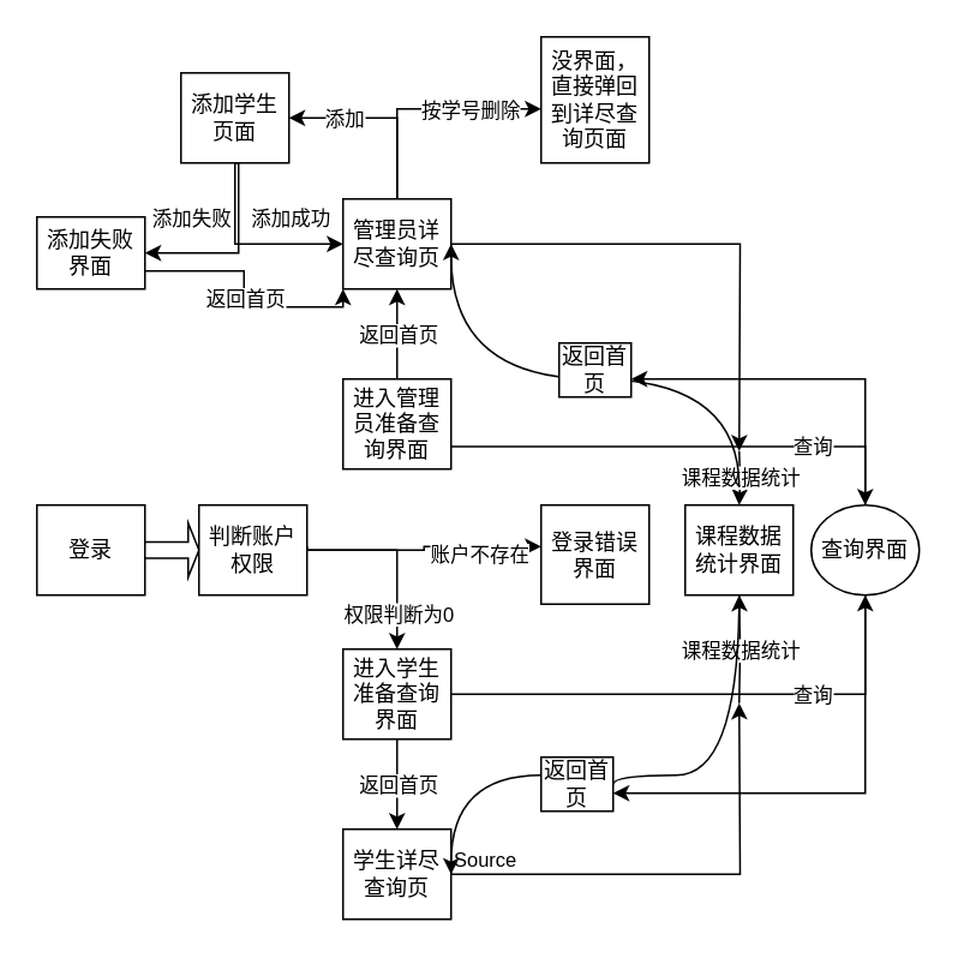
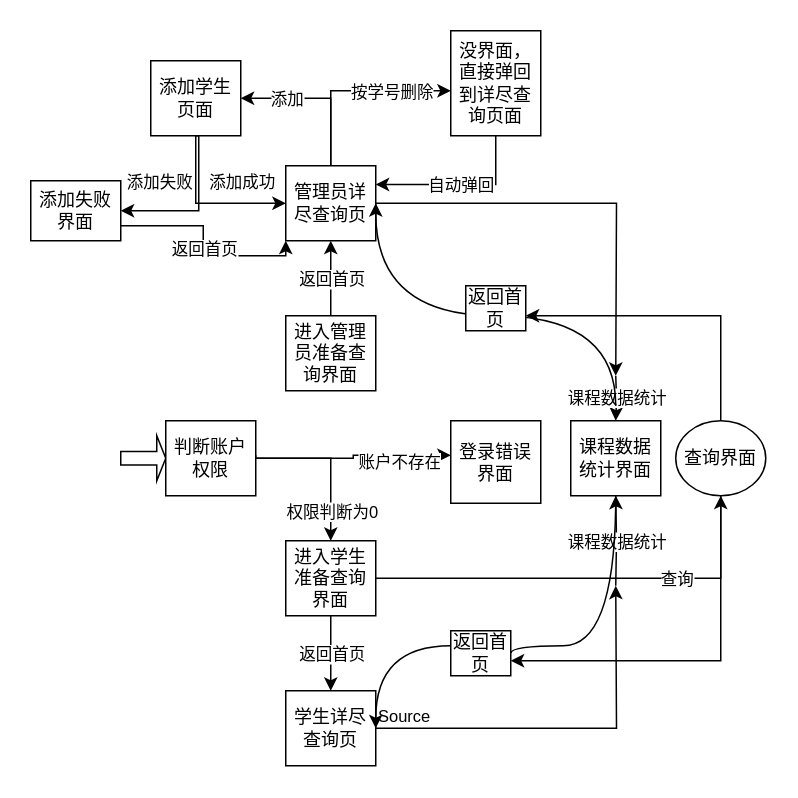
  <mxCell id="0" />
  <mxCell id="1" parent="0" />
- <mxCell id="2" value="登录" style="rounded=0;whiteSpace=wrap;html=1;" vertex="1" parent="1"><mxGeometry y="280" width="60" height="50" as="geometry" x="20" /></mxCell>
  <mxCell id="3" value="" style="shape=singleArrow;whiteSpace=wrap;html=1;" vertex="1" parent="1"><mxGeometry x="80" y="290" width="30" height="30" as="geometry" /></mxCell>
  <mxCell id="4" value="判断账户权限" style="rounded=0;whiteSpace=wrap;html=1;" vertex="1" parent="1"><mxGeometry x="110" y="280" width="60" height="50" as="geometry" /></mxCell>
  <mxCell id="5" value="进入管理员准备查询界面" style="rounded=0;whiteSpace=wrap;html=1;" vertex="1" parent="1"><mxGeometry x="190" y="210" width="60" height="50" as="geometry" /></mxCell>
  <mxCell id="6" value="进入学生准备查询界面" style="rounded=0;whiteSpace=wrap;html=1;" vertex="1" parent="1"><mxGeometry x="190" y="360" width="60" height="50" as="geometry" /></mxCell>
  <mxCell id="7" value="" style="endArrow=classic;html=1;rounded=0;edgeStyle=orthogonalEdgeStyle;exitX=1;exitY=0.5;exitDx=0;exitDy=0;entryX=0.5;entryY=0;entryDx=0;entryDy=0;" edge="1" parent="1" source="4" target="6"><mxGeometry relative="1" as="geometry"><mxPoint x="380" y="280" as="sourcePoint" /><mxPoint x="480" y="280" as="targetPoint" /></mxGeometry></mxCell>
  <mxCell id="8" value="权限判断为0" style="edgeLabel;resizable=0;html=1;align=center;verticalAlign=middle;" connectable="0" vertex="1" parent="7"><mxGeometry relative="1" as="geometry"><mxPoint y="32" as="offset" /></mxGeometry></mxCell>
  <mxCell id="9" value="" style="endArrow=classic;html=1;rounded=0;edgeStyle=orthogonalEdgeStyle;" edge="1" parent="1" target="11"><mxGeometry relative="1" as="geometry"><mxPoint x="170" y="303" as="sourcePoint" /><mxPoint x="300" y="305" as="targetPoint" /><Array as="points"><mxPoint x="235" y="305" /><mxPoint x="235" y="303" /></Array></mxGeometry></mxCell>
  <mxCell id="10" value="账户不存在" style="edgeLabel;resizable=0;html=1;align=center;verticalAlign=middle;" connectable="0" vertex="1" parent="9"><mxGeometry relative="1" as="geometry"><mxPoint x="30" y="2" as="offset" /></mxGeometry></mxCell>
  <mxCell id="11" value="登录错误界面" style="rounded=0;whiteSpace=wrap;html=1;align=center;" vertex="1" parent="1"><mxGeometry x="300" y="280" width="60" height="55" as="geometry" /></mxCell>
- <mxCell id="12" value="" style="endArrow=classic;html=1;rounded=0;edgeStyle=orthogonalEdgeStyle;exitX=1;exitY=0.75;exitDx=0;exitDy=0;entryX=0.5;entryY=0;entryDx=0;entryDy=0;" edge="1" parent="1" source="5" target="16"><mxGeometry relative="1" as="geometry"><mxPoint x="380" y="260" as="sourcePoint" /><mxPoint x="480" y="280" as="targetPoint" /><Array as="points"><mxPoint x="480" y="248" /></Array></mxGeometry></mxCell>
- <mxCell id="13" value="查询" style="edgeLabel;resizable=0;html=1;align=center;verticalAlign=middle;" connectable="0" vertex="1" parent="12"><mxGeometry relative="1" as="geometry"><mxPoint x="69" as="offset" /></mxGeometry></mxCell>
  <mxCell id="14" value="" style="endArrow=classic;html=1;rounded=0;edgeStyle=orthogonalEdgeStyle;exitX=1;exitY=0.5;exitDx=0;exitDy=0;" edge="1" parent="1" source="6" target="16"><mxGeometry relative="1" as="geometry"><mxPoint x="380" y="260" as="sourcePoint" /><mxPoint x="480" y="350" as="targetPoint" /></mxGeometry></mxCell>
  <mxCell id="15" value="查询" style="edgeLabel;resizable=0;html=1;align=center;verticalAlign=middle;" connectable="0" vertex="1" parent="14"><mxGeometry relative="1" as="geometry"><mxPoint x="57" as="offset" /></mxGeometry></mxCell>
  <mxCell id="16" value="查询界面" style="ellipse;whiteSpace=wrap;html=1;align=center;" vertex="1" parent="1"><mxGeometry x="450" y="280" width="60" height="50" as="geometry" /></mxCell>
  <mxCell id="17" value="课程数据统计界面" style="rounded=0;whiteSpace=wrap;html=1;align=center;" vertex="1" parent="1"><mxGeometry x="380" y="280" width="60" height="50" as="geometry" /></mxCell>
  <mxCell id="18" value="" style="endArrow=classic;html=1;rounded=0;edgeStyle=orthogonalEdgeStyle;entryX=0.5;entryY=0;entryDx=0;entryDy=0;" edge="1" parent="1" target="17"><mxGeometry relative="1" as="geometry"><mxPoint x="410" y="250" as="sourcePoint" /><mxPoint x="480" y="250" as="targetPoint" /></mxGeometry></mxCell>
  <mxCell id="19" value="课程数据统计" style="edgeLabel;resizable=0;html=1;align=center;verticalAlign=middle;" connectable="0" vertex="1" parent="18"><mxGeometry relative="1" as="geometry" /></mxCell>
  <mxCell id="20" value="" style="endArrow=classic;html=1;rounded=0;edgeStyle=orthogonalEdgeStyle;entryX=0.5;entryY=1;entryDx=0;entryDy=0;" edge="1" parent="1" target="17"><mxGeometry relative="1" as="geometry"><mxPoint x="410" y="390" as="sourcePoint" /><mxPoint x="480" y="250" as="targetPoint" /></mxGeometry></mxCell>
  <mxCell id="21" value="课程数据统计" style="edgeLabel;resizable=0;html=1;align=center;verticalAlign=middle;" connectable="0" vertex="1" parent="20"><mxGeometry relative="1" as="geometry" /></mxCell>
  <mxCell id="22" value="" style="endArrow=classic;html=1;rounded=0;edgeStyle=orthogonalEdgeStyle;exitX=0.5;exitY=0;exitDx=0;exitDy=0;" edge="1" parent="1" source="5"><mxGeometry relative="1" as="geometry"><mxPoint x="380" y="250" as="sourcePoint" /><mxPoint x="220" y="160" as="targetPoint" /></mxGeometry></mxCell>
  <mxCell id="23" value="返回首页" style="edgeLabel;resizable=0;html=1;align=center;verticalAlign=middle;" connectable="0" vertex="1" parent="22"><mxGeometry relative="1" as="geometry" /></mxCell>
  <mxCell id="24" value="管理员详尽查询页" style="rounded=0;whiteSpace=wrap;html=1;align=center;" vertex="1" parent="1"><mxGeometry x="190" y="110" width="60" height="50" as="geometry" /></mxCell>
  <mxCell id="25" value="" style="endArrow=classic;html=1;rounded=0;edgeStyle=orthogonalEdgeStyle;exitX=0.5;exitY=1;exitDx=0;exitDy=0;" edge="1" parent="1" source="6"><mxGeometry relative="1" as="geometry"><mxPoint x="380" y="240" as="sourcePoint" /><mxPoint x="220" y="460" as="targetPoint" /></mxGeometry></mxCell>
  <mxCell id="26" value="返回首页" style="edgeLabel;resizable=0;html=1;align=center;verticalAlign=middle;" connectable="0" vertex="1" parent="25"><mxGeometry relative="1" as="geometry" /></mxCell>
  <mxCell id="27" value="学生详尽查询页" style="rounded=0;whiteSpace=wrap;html=1;align=center;" vertex="1" parent="1"><mxGeometry x="190" y="460" width="60" height="50" as="geometry" /></mxCell>
  <mxCell id="28" value="" style="endArrow=classic;html=1;rounded=0;edgeStyle=orthogonalEdgeStyle;exitX=1;exitY=0.5;exitDx=0;exitDy=0;" edge="1" parent="1" source="24"><mxGeometry relative="1" as="geometry"><mxPoint x="380" y="240" as="sourcePoint" /><mxPoint x="410" y="250" as="targetPoint" /></mxGeometry></mxCell>
  <mxCell id="29" value="" style="endArrow=classic;html=1;rounded=0;edgeStyle=orthogonalEdgeStyle;exitX=1;exitY=0.5;exitDx=0;exitDy=0;" edge="1" parent="1" source="27"><mxGeometry relative="1" as="geometry"><mxPoint x="350" y="240" as="sourcePoint" /><mxPoint x="410" y="390" as="targetPoint" /></mxGeometry></mxCell>
  <mxCell id="30" value="Source" style="edgeLabel;resizable=0;html=1;align=left;verticalAlign=bottom;" connectable="0" vertex="1" parent="29"><mxGeometry x="-1" relative="1" as="geometry" /></mxCell>
  <mxCell id="31" value="" style="curved=1;endArrow=classic;html=1;rounded=0;edgeStyle=orthogonalEdgeStyle;entryX=1;entryY=0.5;entryDx=0;entryDy=0;startArrow=none;" edge="1" parent="1" source="32" target="27"><mxGeometry width="50" height="50" relative="1" as="geometry"><mxPoint x="410" y="330" as="sourcePoint" /><mxPoint x="460" y="210" as="targetPoint" /><Array as="points"><mxPoint x="250" y="430" /></Array></mxGeometry></mxCell>
  <mxCell id="32" value="返回首页" style="rounded=0;whiteSpace=wrap;html=1;align=center;" vertex="1" parent="1"><mxGeometry x="300" y="420" width="40" height="30" as="geometry" /></mxCell>
  <mxCell id="33" value="" style="curved=1;endArrow=none;html=1;rounded=0;edgeStyle=orthogonalEdgeStyle;entryX=1;entryY=0.5;entryDx=0;entryDy=0;" edge="1" parent="1" target="32"><mxGeometry width="50" height="50" relative="1" as="geometry"><mxPoint x="410" y="330" as="sourcePoint" /><mxPoint x="250" y="485" as="targetPoint" /><Array as="points"><mxPoint x="410" y="430" /></Array></mxGeometry></mxCell>
  <mxCell id="34" value="" style="curved=1;endArrow=classic;html=1;rounded=0;edgeStyle=orthogonalEdgeStyle;entryX=1;entryY=0.5;entryDx=0;entryDy=0;" edge="1" parent="1" target="24"><mxGeometry width="50" height="50" relative="1" as="geometry"><mxPoint x="410" y="270" as="sourcePoint" /><mxPoint x="460" y="200" as="targetPoint" /><Array as="points"><mxPoint x="410" y="210" /><mxPoint x="250" y="210" /></Array></mxGeometry></mxCell>
  <mxCell id="35" value="返回首页" style="rounded=0;whiteSpace=wrap;html=1;align=center;" vertex="1" parent="1"><mxGeometry x="310" y="190" width="40" height="30" as="geometry" /></mxCell>
  <mxCell id="36" value="" style="endArrow=classic;html=1;rounded=0;edgeStyle=orthogonalEdgeStyle;exitX=0.5;exitY=0;exitDx=0;exitDy=0;" edge="1" parent="1" source="16"><mxGeometry width="50" height="50" relative="1" as="geometry"><mxPoint x="410" y="250" as="sourcePoint" /><mxPoint x="350" y="210" as="targetPoint" /><Array as="points"><mxPoint x="480" y="210" /></Array></mxGeometry></mxCell>
  <mxCell id="37" value="" style="endArrow=classic;html=1;rounded=0;edgeStyle=orthogonalEdgeStyle;exitX=0.5;exitY=1;exitDx=0;exitDy=0;" edge="1" parent="1" source="16"><mxGeometry width="50" height="50" relative="1" as="geometry"><mxPoint x="410" y="250" as="sourcePoint" /><mxPoint x="340" y="440" as="targetPoint" /><Array as="points"><mxPoint x="480" y="440" /></Array></mxGeometry></mxCell>
  <mxCell id="38" value="" style="endArrow=classic;html=1;rounded=0;edgeStyle=orthogonalEdgeStyle;exitX=0.5;exitY=0;exitDx=0;exitDy=0;entryX=1;entryY=0.5;entryDx=0;entryDy=0;" edge="1" parent="1" source="24" target="40"><mxGeometry relative="1" as="geometry"><mxPoint x="380" y="320" as="sourcePoint" /><mxPoint x="260" y="64.8" as="targetPoint" /><Array as="points"><mxPoint x="220" y="65" /></Array></mxGeometry></mxCell>
  <mxCell id="39" value="添加" style="edgeLabel;resizable=0;html=1;align=center;verticalAlign=middle;" connectable="0" vertex="1" parent="38"><mxGeometry relative="1" as="geometry"><mxPoint x="-22" as="offset" /></mxGeometry></mxCell>
  <mxCell id="40" value="添加学生页面" style="rounded=0;whiteSpace=wrap;html=1;align=center;" vertex="1" parent="1"><mxGeometry x="100" y="40" width="60" height="50" as="geometry" /></mxCell>
  <mxCell id="41" value="" style="endArrow=classic;html=1;rounded=0;edgeStyle=orthogonalEdgeStyle;exitX=0.5;exitY=1;exitDx=0;exitDy=0;entryX=0;entryY=0.5;entryDx=0;entryDy=0;" edge="1" parent="1" source="40" target="24"><mxGeometry relative="1" as="geometry"><mxPoint x="380" y="220" as="sourcePoint" /><mxPoint x="480" y="220" as="targetPoint" /><Array as="points"><mxPoint x="130" y="135" /></Array></mxGeometry></mxCell>
  <mxCell id="42" value="添加成功" style="edgeLabel;resizable=0;html=1;align=center;verticalAlign=middle;" connectable="0" vertex="1" parent="41"><mxGeometry relative="1" as="geometry"><mxPoint x="22" y="-15" as="offset" /></mxGeometry></mxCell>
  <mxCell id="43" value="" style="endArrow=classic;html=1;rounded=0;edgeStyle=orthogonalEdgeStyle;exitX=0.5;exitY=1;exitDx=0;exitDy=0;" edge="1" parent="1" source="40"><mxGeometry relative="1" as="geometry"><mxPoint x="380" y="120" as="sourcePoint" /><mxPoint x="80" y="140" as="targetPoint" /><Array as="points"><mxPoint x="132" y="90" /><mxPoint x="132" y="140" /></Array></mxGeometry></mxCell>
  <mxCell id="44" value="添加失败" style="edgeLabel;resizable=0;html=1;align=center;verticalAlign=middle;" connectable="0" vertex="1" parent="43"><mxGeometry relative="1" as="geometry"><mxPoint x="-27" y="-20" as="offset" /></mxGeometry></mxCell>
  <mxCell id="45" value="添加失败界面" style="rounded=0;whiteSpace=wrap;html=1;align=center;" vertex="1" parent="1"><mxGeometry y="120" width="60" height="40" as="geometry" x="20" /></mxCell>
  <mxCell id="46" value="" style="endArrow=classic;html=1;rounded=0;edgeStyle=orthogonalEdgeStyle;exitX=1;exitY=0.75;exitDx=0;exitDy=0;entryX=0;entryY=1;entryDx=0;entryDy=0;" edge="1" parent="1" source="45" target="24"><mxGeometry relative="1" as="geometry"><mxPoint x="380" y="110" as="sourcePoint" /><mxPoint x="480" y="110" as="targetPoint" /></mxGeometry></mxCell>
  <mxCell id="47" value="返回首页" style="edgeLabel;resizable=0;html=1;align=center;verticalAlign=middle;" connectable="0" vertex="1" parent="46"><mxGeometry relative="1" as="geometry" /></mxCell>
  <mxCell id="48" value="" style="endArrow=classic;html=1;rounded=0;edgeStyle=orthogonalEdgeStyle;exitX=0.5;exitY=0;exitDx=0;exitDy=0;" edge="1" parent="1" source="24"><mxGeometry relative="1" as="geometry"><mxPoint x="380" y="310" as="sourcePoint" /><mxPoint x="300" y="60" as="targetPoint" /><Array as="points"><mxPoint x="220" y="60" /></Array></mxGeometry></mxCell>
  <mxCell id="49" value="按学号删除" style="edgeLabel;resizable=0;html=1;align=center;verticalAlign=middle;" connectable="0" vertex="1" parent="48"><mxGeometry relative="1" as="geometry"><mxPoint x="25" as="offset" /></mxGeometry></mxCell>
  <mxCell id="50" value="没界面，直接弹回到详尽查询页面" style="rounded=0;whiteSpace=wrap;html=1;align=center;" vertex="1" parent="1"><mxGeometry x="300" y="20" width="60" height="70" as="geometry" /></mxCell>
+ <mxCell id="51" value="" style="endArrow=classic;html=1;rounded=0;edgeStyle=orthogonalEdgeStyle;exitX=0.5;exitY=1;exitDx=0;exitDy=0;entryX=1;entryY=0.25;entryDx=0;entryDy=0;" edge="1" parent="1" source="50" target="24"><mxGeometry relative="1" as="geometry"><mxPoint x="380" y="290" as="sourcePoint" /><mxPoint x="480" y="290" as="targetPoint" /></mxGeometry></mxCell>
+ <mxCell id="52" value="自动弹回" style="edgeLabel;resizable=0;html=1;align=center;verticalAlign=middle;" connectable="0" vertex="1" parent="51"><mxGeometry relative="1" as="geometry" /></mxCell>
